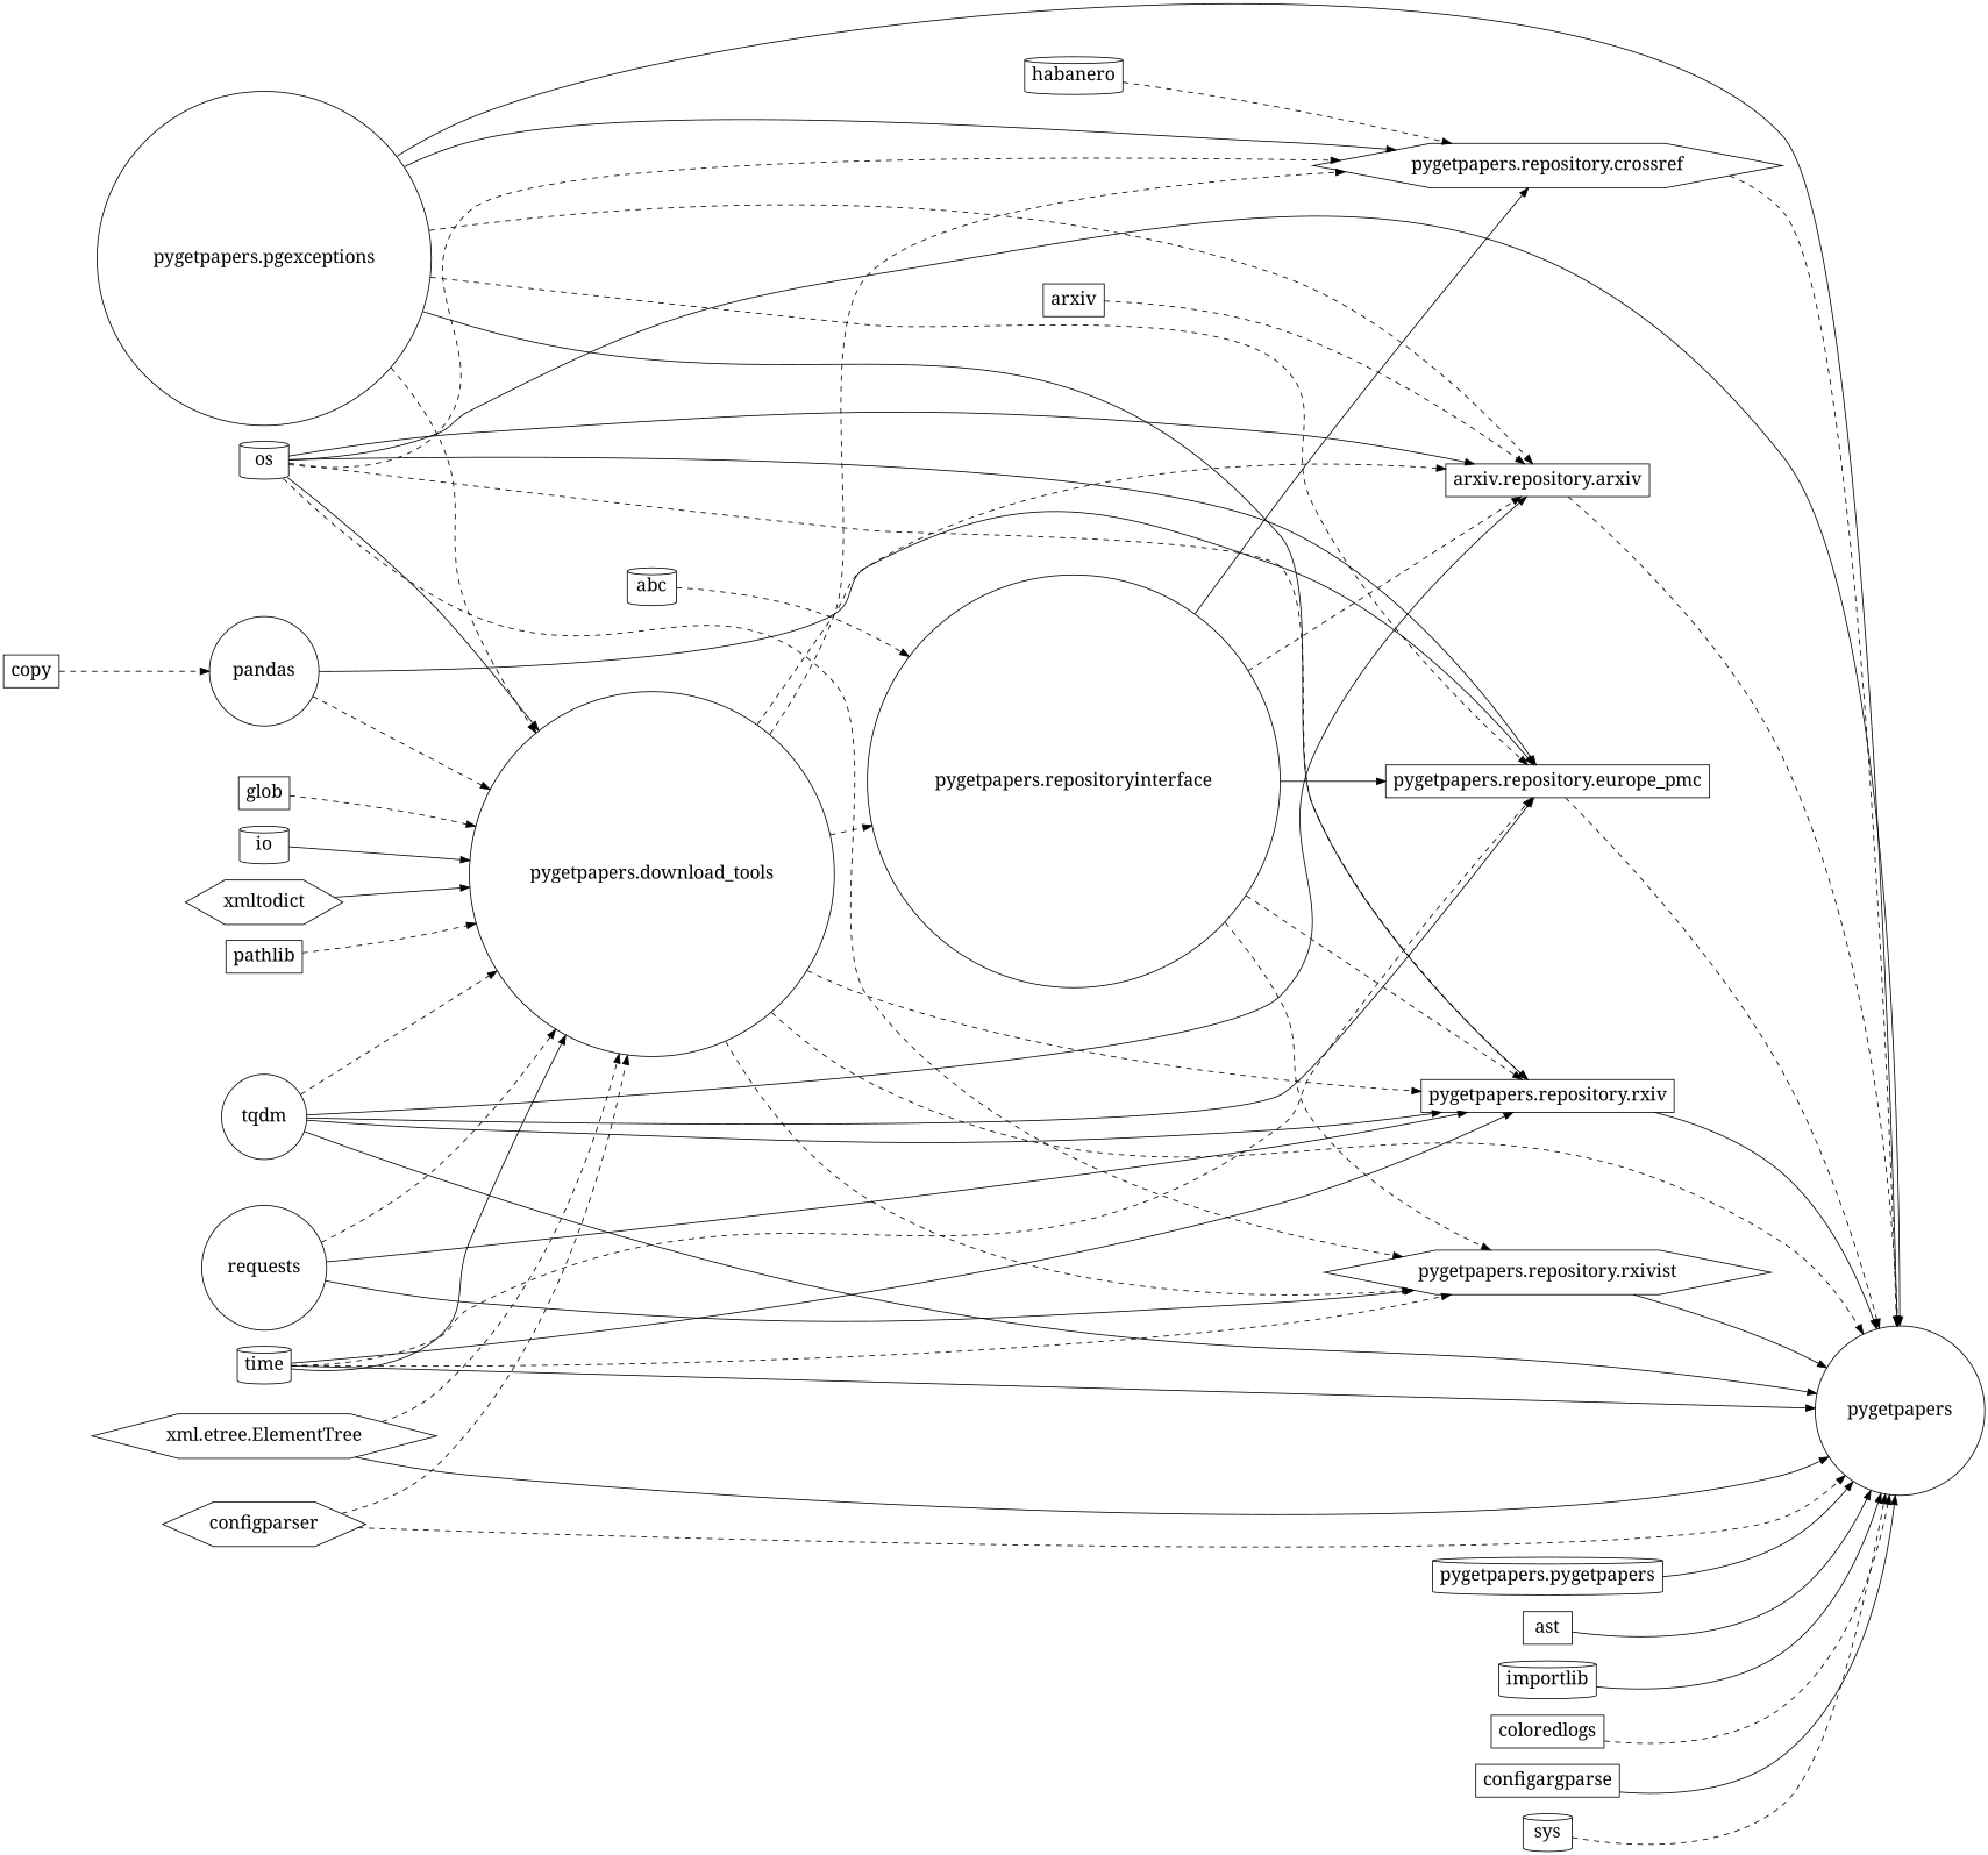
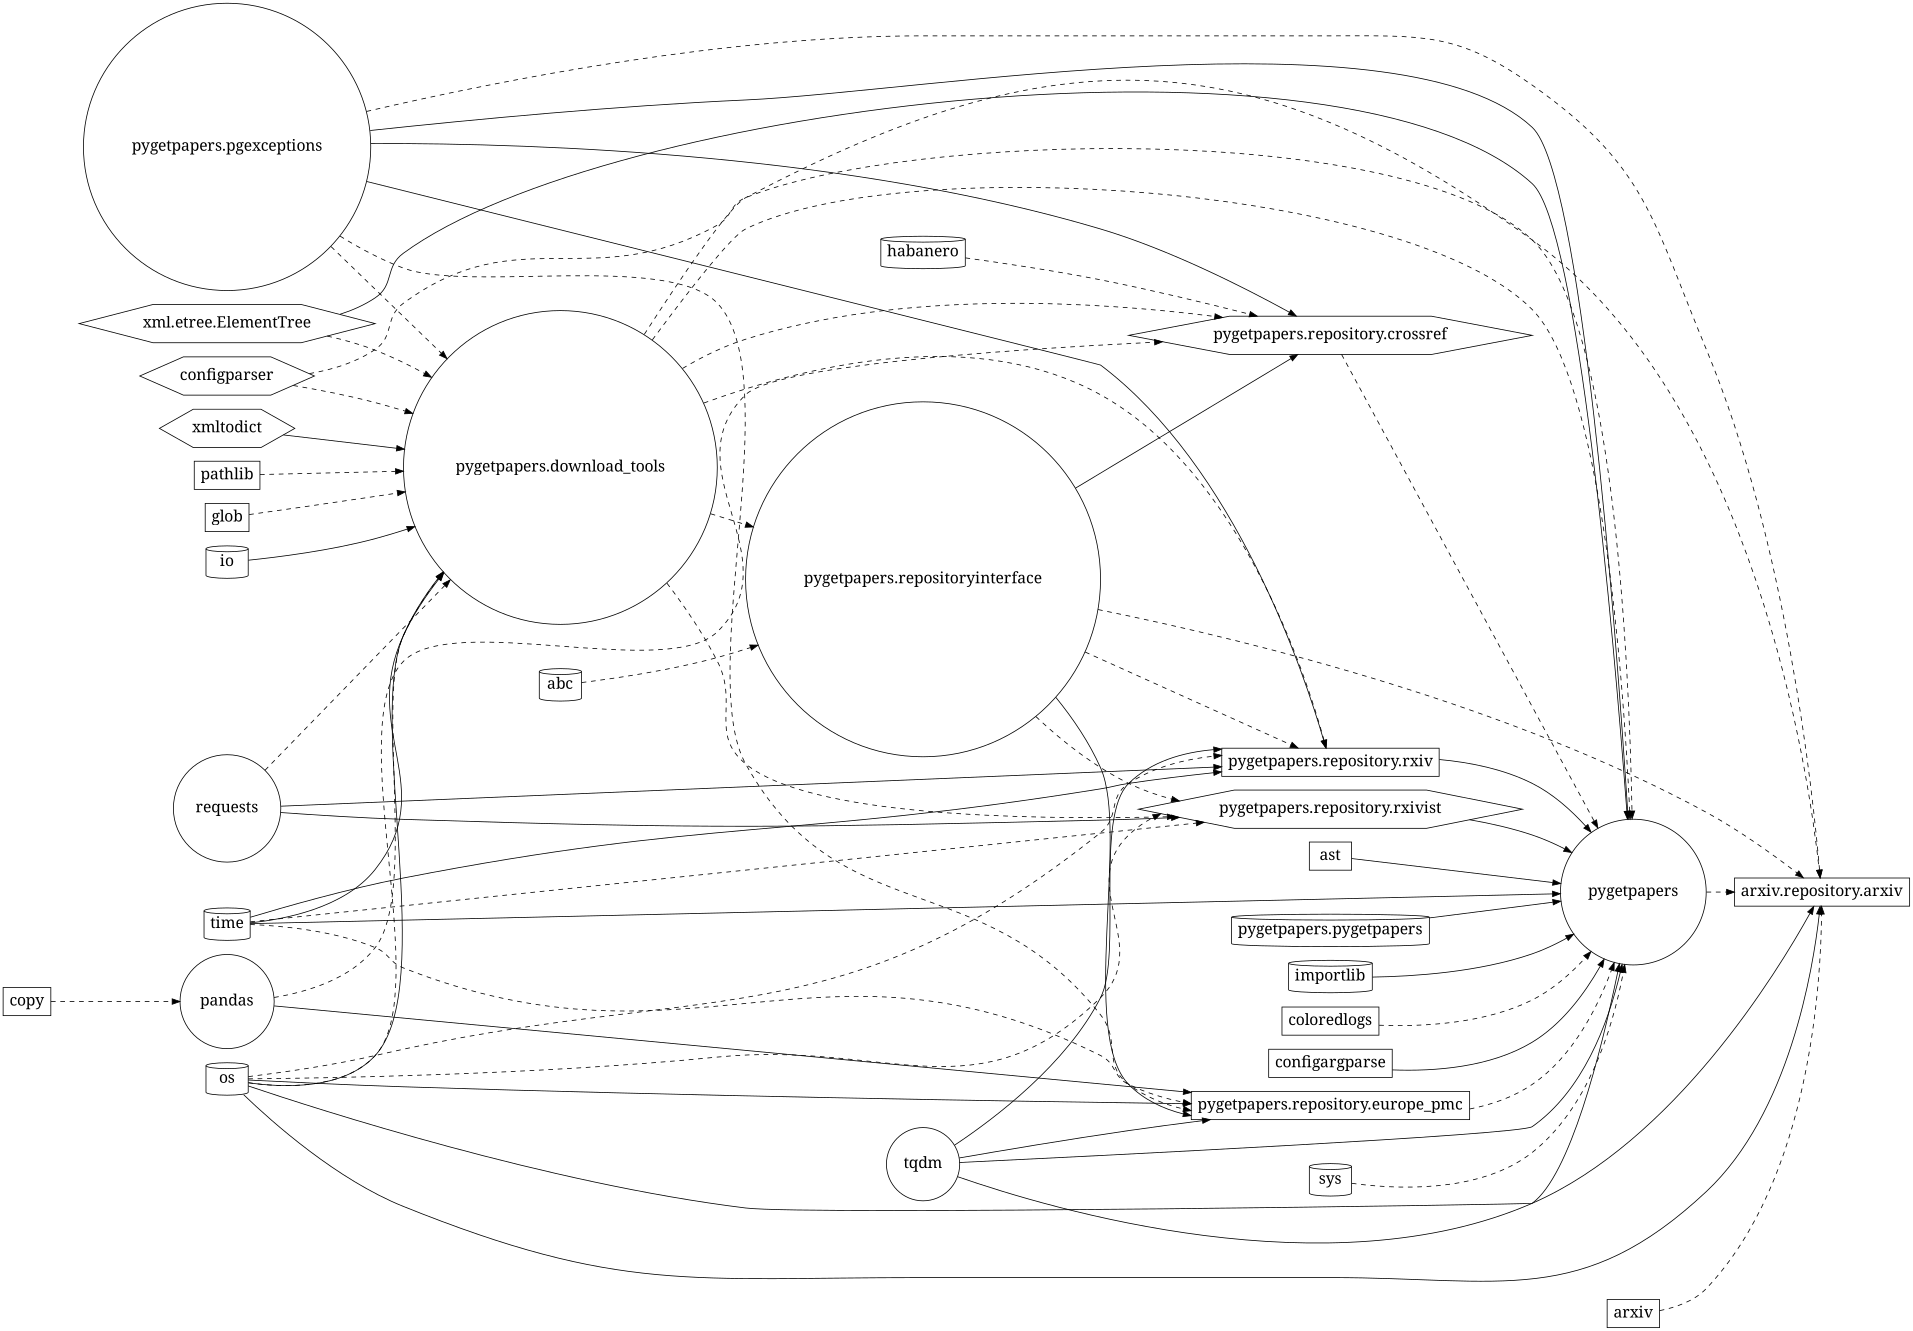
  strict digraph {
    clusterrank=local
    fontname="Noto Serif"
    fontsize=15
    rankdir=LR
    node [fontname="Noto Serif" fontsize=20 shape=box]
    edge [fontname="Noto Serif" style=dashed]
    "pygetpapers.pgexceptions" [shape=circle]
    "pygetpapers.download_tools" [shape=circle]
    pygetpapers [shape=circle]
    n4 [label="arxiv.repository.arxiv"]
    "pygetpapers.repository.rxiv"
    "pygetpapers.repository.europe_pmc"
    "pygetpapers.repository.crossref" [shape=hexagon]
    "pygetpapers.repository.rxivist" [shape=hexagon]
    "pygetpapers.repositoryinterface" [shape=circle]
    requests [shape=circle]
    glob
    pandas [shape=circle]
    "xml.etree.ElementTree" [shape=hexagon]
    io [shape=cylinder]
    time [shape=cylinder]
    tqdm [shape=circle]
    copy
    os [shape=cylinder]
    configparser [shape=hexagon]
    xmltodict [shape=hexagon]
    pathlib
    "pygetpapers.pygetpapers" [shape=cylinder]
    ast
    importlib [shape=cylinder]
    coloredlogs
    configargparse
    sys [shape=cylinder]
    abc [shape=cylinder]
    arxiv
    habanero [shape=cylinder]
    "pygetpapers.pgexceptions" -> "pygetpapers.download_tools"
    "pygetpapers.pgexceptions" -> pygetpapers [style=solid]
    "pygetpapers.pgexceptions" -> n4
    "pygetpapers.pgexceptions" -> "pygetpapers.repository.rxiv" [style=solid]
    "pygetpapers.pgexceptions" -> "pygetpapers.repository.europe_pmc"
    "pygetpapers.pgexceptions" -> "pygetpapers.repository.crossref" [style=solid]
    "pygetpapers.download_tools" -> pygetpapers
    "pygetpapers.download_tools" -> n4
    "pygetpapers.download_tools" -> "pygetpapers.repository.rxiv"
    "pygetpapers.download_tools" -> "pygetpapers.repository.crossref"
    "pygetpapers.download_tools" -> "pygetpapers.repository.rxivist"
    "pygetpapers.download_tools" -> "pygetpapers.repositoryinterface"
-   n4 -> pygetpapers
+   pygetpapers -> n4
    "pygetpapers.repository.rxiv" -> pygetpapers [style=solid]
    "pygetpapers.repository.europe_pmc" -> pygetpapers
    "pygetpapers.repository.crossref" -> pygetpapers
    "pygetpapers.repository.rxivist" -> pygetpapers [style=solid]
    "pygetpapers.repositoryinterface" -> n4
    "pygetpapers.repositoryinterface" -> "pygetpapers.repository.rxiv"
    "pygetpapers.repositoryinterface" -> "pygetpapers.repository.europe_pmc" [style=solid]
    "pygetpapers.repositoryinterface" -> "pygetpapers.repository.crossref" [style=solid]
    "pygetpapers.repositoryinterface" -> "pygetpapers.repository.rxivist"
    requests -> "pygetpapers.download_tools"
    requests -> "pygetpapers.repository.rxiv" [style=solid]
    requests -> "pygetpapers.repository.rxivist" [style=solid]
    glob -> "pygetpapers.download_tools"
    pandas -> "pygetpapers.download_tools"
    pandas -> "pygetpapers.repository.europe_pmc" [style=solid]
    "xml.etree.ElementTree" -> "pygetpapers.download_tools"
    "xml.etree.ElementTree" -> pygetpapers [style=solid]
    io -> "pygetpapers.download_tools" [style=solid]
    time -> "pygetpapers.download_tools" [style=solid]
    time -> pygetpapers [style=solid]
    time -> "pygetpapers.repository.rxiv" [style=solid]
    time -> "pygetpapers.repository.europe_pmc"
    time -> "pygetpapers.repository.rxivist"
-   tqdm -> "pygetpapers.download_tools"
    tqdm -> pygetpapers [style=solid]
    tqdm -> n4 [style=solid]
    tqdm -> "pygetpapers.repository.rxiv" [style=solid]
    tqdm -> "pygetpapers.repository.europe_pmc" [style=solid]
    copy -> pandas
    os -> "pygetpapers.download_tools" [style=solid]
    os -> pygetpapers [style=solid]
    os -> n4 [style=solid]
    os -> "pygetpapers.repository.rxiv"
    os -> "pygetpapers.repository.europe_pmc" [style=solid]
    os -> "pygetpapers.repository.crossref"
    os -> "pygetpapers.repository.rxivist"
    configparser -> "pygetpapers.download_tools"
    configparser -> pygetpapers
    xmltodict -> "pygetpapers.download_tools" [style=solid]
    pathlib -> "pygetpapers.download_tools"
    "pygetpapers.pygetpapers" -> pygetpapers [style=solid]
    ast -> pygetpapers [style=solid]
    importlib -> pygetpapers [style=solid]
    coloredlogs -> pygetpapers
    configargparse -> pygetpapers [style=solid]
    sys -> pygetpapers
    abc -> "pygetpapers.repositoryinterface"
    arxiv -> n4
    habanero -> "pygetpapers.repository.crossref"
  }
